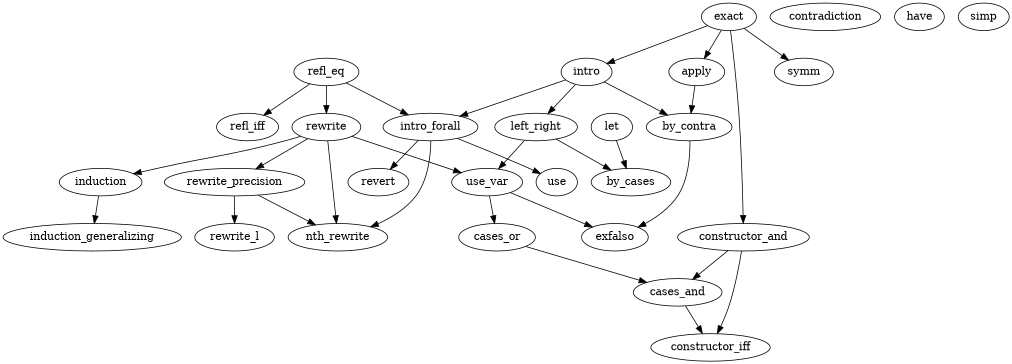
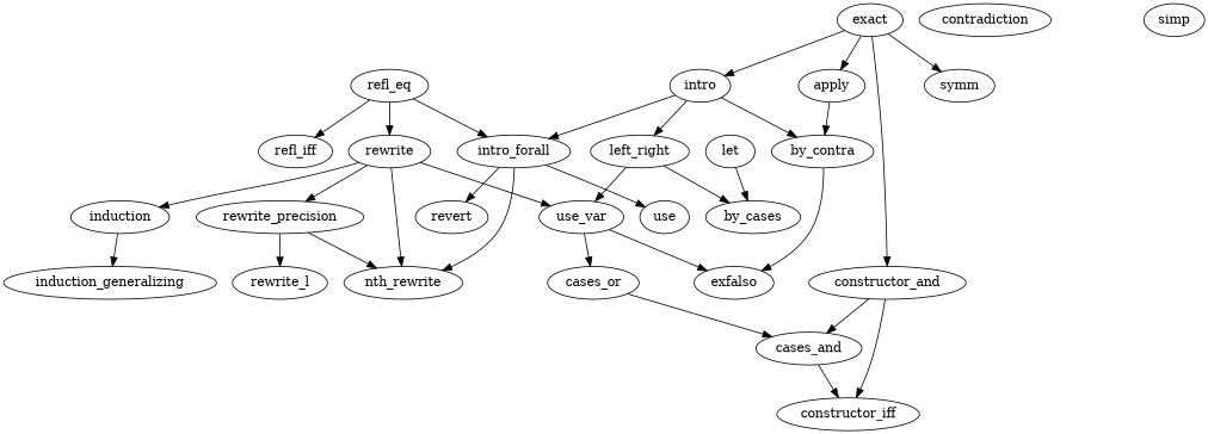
  digraph {
    refl_eq
    refl_iff
    rewrite
    intro_forall
    rewrite_precision
    nth_rewrite
    n7 [label=use_var]
    induction
    revert
    use
    rewrite_l
    cases_or
    exfalso
    induction_generalizing
    exact
    apply
    intro
    constructor_and
    symm
    by_contra
    left_right
    constructor_iff
    cases_and
    by_cases
    let
    contradiction
-   have
    simp
    refl_eq -> refl_iff
    refl_eq -> rewrite
    refl_eq -> intro_forall
    rewrite -> rewrite_precision
    rewrite -> nth_rewrite
    rewrite -> n7
    rewrite -> induction
    intro_forall -> nth_rewrite
    intro_forall -> revert
    intro_forall -> use
    rewrite_precision -> nth_rewrite
    rewrite_precision -> rewrite_l
    n7 -> cases_or
    n7 -> exfalso
    induction -> induction_generalizing
    cases_or -> cases_and
    exact -> apply
    exact -> intro
    exact -> constructor_and
    exact -> symm
    apply -> by_contra
    intro -> intro_forall
    intro -> by_contra
    intro -> left_right
    constructor_and -> constructor_iff
    constructor_and -> cases_and
    by_contra -> exfalso
    left_right -> n7
    left_right -> by_cases
    cases_and -> constructor_iff
    let -> by_cases
  }
